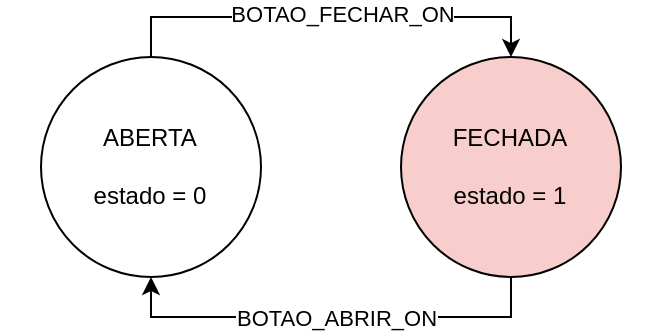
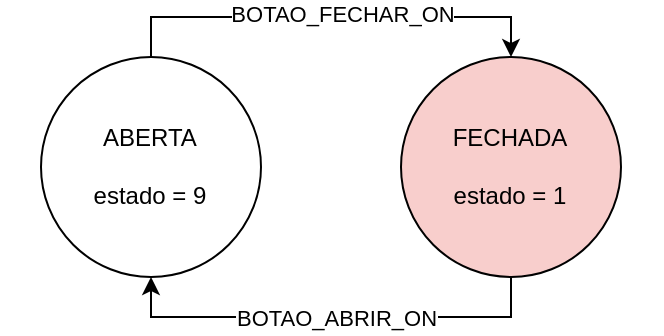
  <mxCell id="0" />
  <mxCell id="1" parent="0" />
  <mxCell id="2" style="edgeStyle=orthogonalEdgeStyle;rounded=0;orthogonalLoop=1;jettySize=auto;html=1;exitX=0.5;exitY=0;exitDx=0;exitDy=0;entryX=0.5;entryY=0;entryDx=0;entryDy=0;" edge="1" parent="1" source="4" target="7"><mxGeometry relative="1" as="geometry" /></mxCell>
  <mxCell id="3" value="BOTAO_FECHAR_ON" style="edgeLabel;html=1;align=center;verticalAlign=middle;resizable=0;points=[];" vertex="1" connectable="0" parent="2"><mxGeometry x="-0.308" y="2" relative="1" as="geometry"><mxPoint x="39" as="offset" /></mxGeometry></mxCell>
- <mxCell id="4" value="&lt;div&gt;ABERTA&lt;/div&gt;&lt;div&gt;&lt;br&gt;&lt;/div&gt;estado = 0" style="ellipse;whiteSpace=wrap;html=1;aspect=fixed;" vertex="1" parent="1"><mxGeometry x="20" y="20" width="110" height="110" as="geometry" /></mxCell>
+ <mxCell id="4" value="&lt;div&gt;ABERTA&lt;/div&gt;&lt;div&gt;&lt;br&gt;&lt;/div&gt;estado = 9" style="ellipse;whiteSpace=wrap;html=1;aspect=fixed;" vertex="1" parent="1"><mxGeometry x="20" y="20" width="110" height="110" as="geometry" /></mxCell>
  <mxCell id="5" style="edgeStyle=orthogonalEdgeStyle;rounded=0;orthogonalLoop=1;jettySize=auto;html=1;exitX=0.5;exitY=1;exitDx=0;exitDy=0;entryX=0.5;entryY=1;entryDx=0;entryDy=0;" edge="1" parent="1" source="7" target="4"><mxGeometry relative="1" as="geometry" /></mxCell>
  <mxCell id="6" value="BOTAO_ABRIR_ON" style="edgeLabel;html=1;align=center;verticalAlign=middle;resizable=0;points=[];" vertex="1" connectable="0" parent="5"><mxGeometry x="-0.019" relative="1" as="geometry"><mxPoint as="offset" /></mxGeometry></mxCell>
  <mxCell id="7" value="FECHADA&lt;div&gt;&lt;br&gt;&lt;/div&gt;estado = 1" style="ellipse;whiteSpace=wrap;html=1;aspect=fixed;fillColor=#f8cecc;" vertex="1" parent="1"><mxGeometry x="200" y="20" width="110" height="110" as="geometry" /></mxCell>
